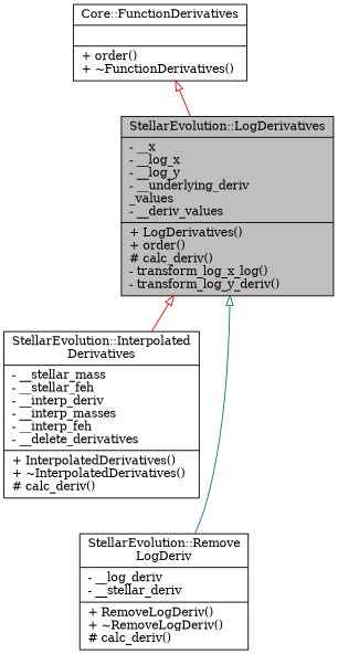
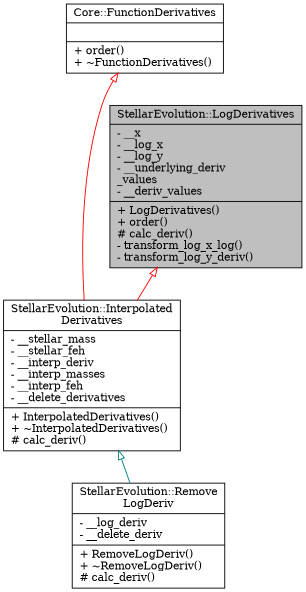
  digraph {
    fontname="DejaVu Serif"
    node [color=black fillcolor=white fontname="DejaVu Serif" fontsize=12 shape=record style=filled]
    edge [arrowtail=onormal color=red dir=back fontname="DejaVu Serif" fontsize=12 labelfontname=Helvetica labelfontsize=12 style=solid]
    n1 [fillcolor=grey75 fontcolor=black height=0.2 label="{StellarEvolution::LogDerivatives\n|- __x\l- __log_x\l- __log_y\l- __underlying_deriv\l_values\l- __deriv_values\l|+ LogDerivatives()\l+ order()\l# calc_deriv()\l- transform_log_x_log()\l- transform_log_y_deriv()\l}" width=0.4]
    n2 [height=0.2 label="{StellarEvolution::Interpolated\lDerivatives\n|- __stellar_mass\l- __stellar_feh\l- __interp_deriv\l- __interp_masses\l- __interp_feh\l- __delete_derivatives\l|+ InterpolatedDerivatives()\l+ ~InterpolatedDerivatives()\l# calc_deriv()\l}" width=0.4]
-   n3 [height=0.2 label="{StellarEvolution::Remove\lLogDeriv\n|- __log_deriv\l- __stellar_deriv\l|+ RemoveLogDeriv()\l+ ~RemoveLogDeriv()\l# calc_deriv()\l}" width=0.4]
+   n3 [height=0.2 label="{StellarEvolution::Remove\lLogDeriv\n|- __log_deriv\l- __delete_deriv\l|+ RemoveLogDeriv()\l+ ~RemoveLogDeriv()\l# calc_deriv()\l}" width=0.4]
    n4 [height=0.2 label="{Core::FunctionDerivatives\n||+ order()\l+ ~FunctionDerivatives()\l}" width=0.4]
    n1 -> n2
-   n1 -> n3 [color=teal]
-   n4 -> n1
+   n2 -> n3 [color=teal]
+   n4 -> n2
  }
